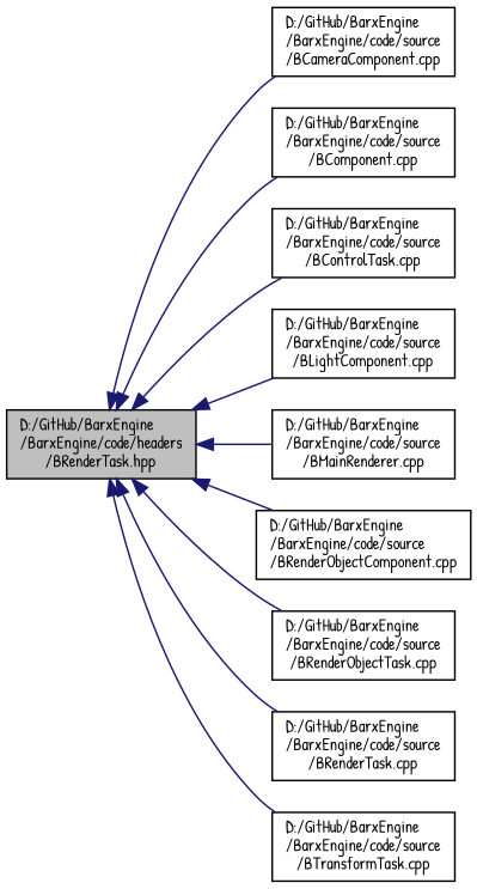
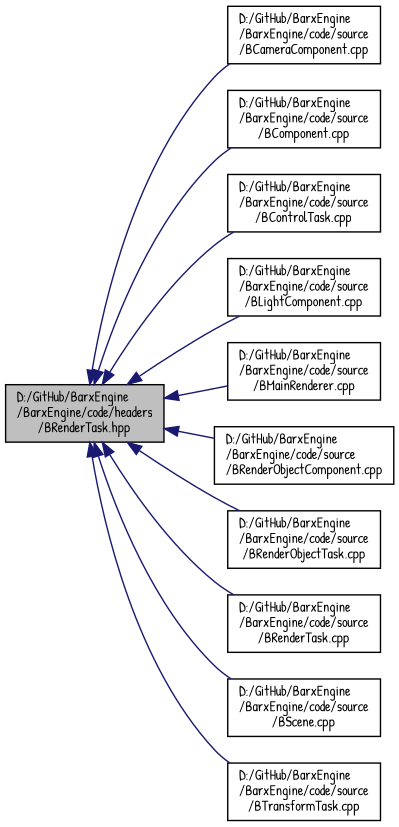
  digraph {
    rankdir=LR
    fontname="Patrick Hand"
    node [color=black fillcolor=white fontname="Patrick Hand" fontsize=10 shape=record style=filled]
    edge [color=midnightblue dir=back fontname="Patrick Hand" fontsize=10 labelfontname=Helvetica labelfontsize=10 style=solid]
    n1 [fillcolor=grey75 fontcolor=black height=0.2 label="D:/GitHub/BarxEngine\l/BarxEngine/code/headers\l/BRenderTask.hpp" width=0.4]
    n2 [height=0.2 label="D:/GitHub/BarxEngine\l/BarxEngine/code/source\l/BCameraComponent.cpp" width=0.4]
    n3 [height=0.2 label="D:/GitHub/BarxEngine\l/BarxEngine/code/source\l/BComponent.cpp" width=0.4]
    n4 [height=0.2 label="D:/GitHub/BarxEngine\l/BarxEngine/code/source\l/BControlTask.cpp" width=0.4]
    n5 [height=0.2 label="D:/GitHub/BarxEngine\l/BarxEngine/code/source\l/BLightComponent.cpp" width=0.4]
    n6 [height=0.2 label="D:/GitHub/BarxEngine\l/BarxEngine/code/source\l/BMainRenderer.cpp" width=0.4]
    n7 [height=0.2 label="D:/GitHub/BarxEngine\l/BarxEngine/code/source\l/BRenderObjectComponent.cpp" width=0.4]
    n8 [height=0.2 label="D:/GitHub/BarxEngine\l/BarxEngine/code/source\l/BRenderObjectTask.cpp" width=0.4]
    n9 [height=0.2 label="D:/GitHub/BarxEngine\l/BarxEngine/code/source\l/BRenderTask.cpp" width=0.4]
+   n10 [height=0.2 label="D:/GitHub/BarxEngine\l/BarxEngine/code/source\l/BScene.cpp" width=0.4]
    n11 [height=0.2 label="D:/GitHub/BarxEngine\l/BarxEngine/code/source\l/BTransformTask.cpp" width=0.4]
    n1 -> n2
    n1 -> n3
    n1 -> n4
    n1 -> n5
    n1 -> n6
    n1 -> n7
    n1 -> n8
    n1 -> n9
+   n1 -> n10
    n1 -> n11
  }
